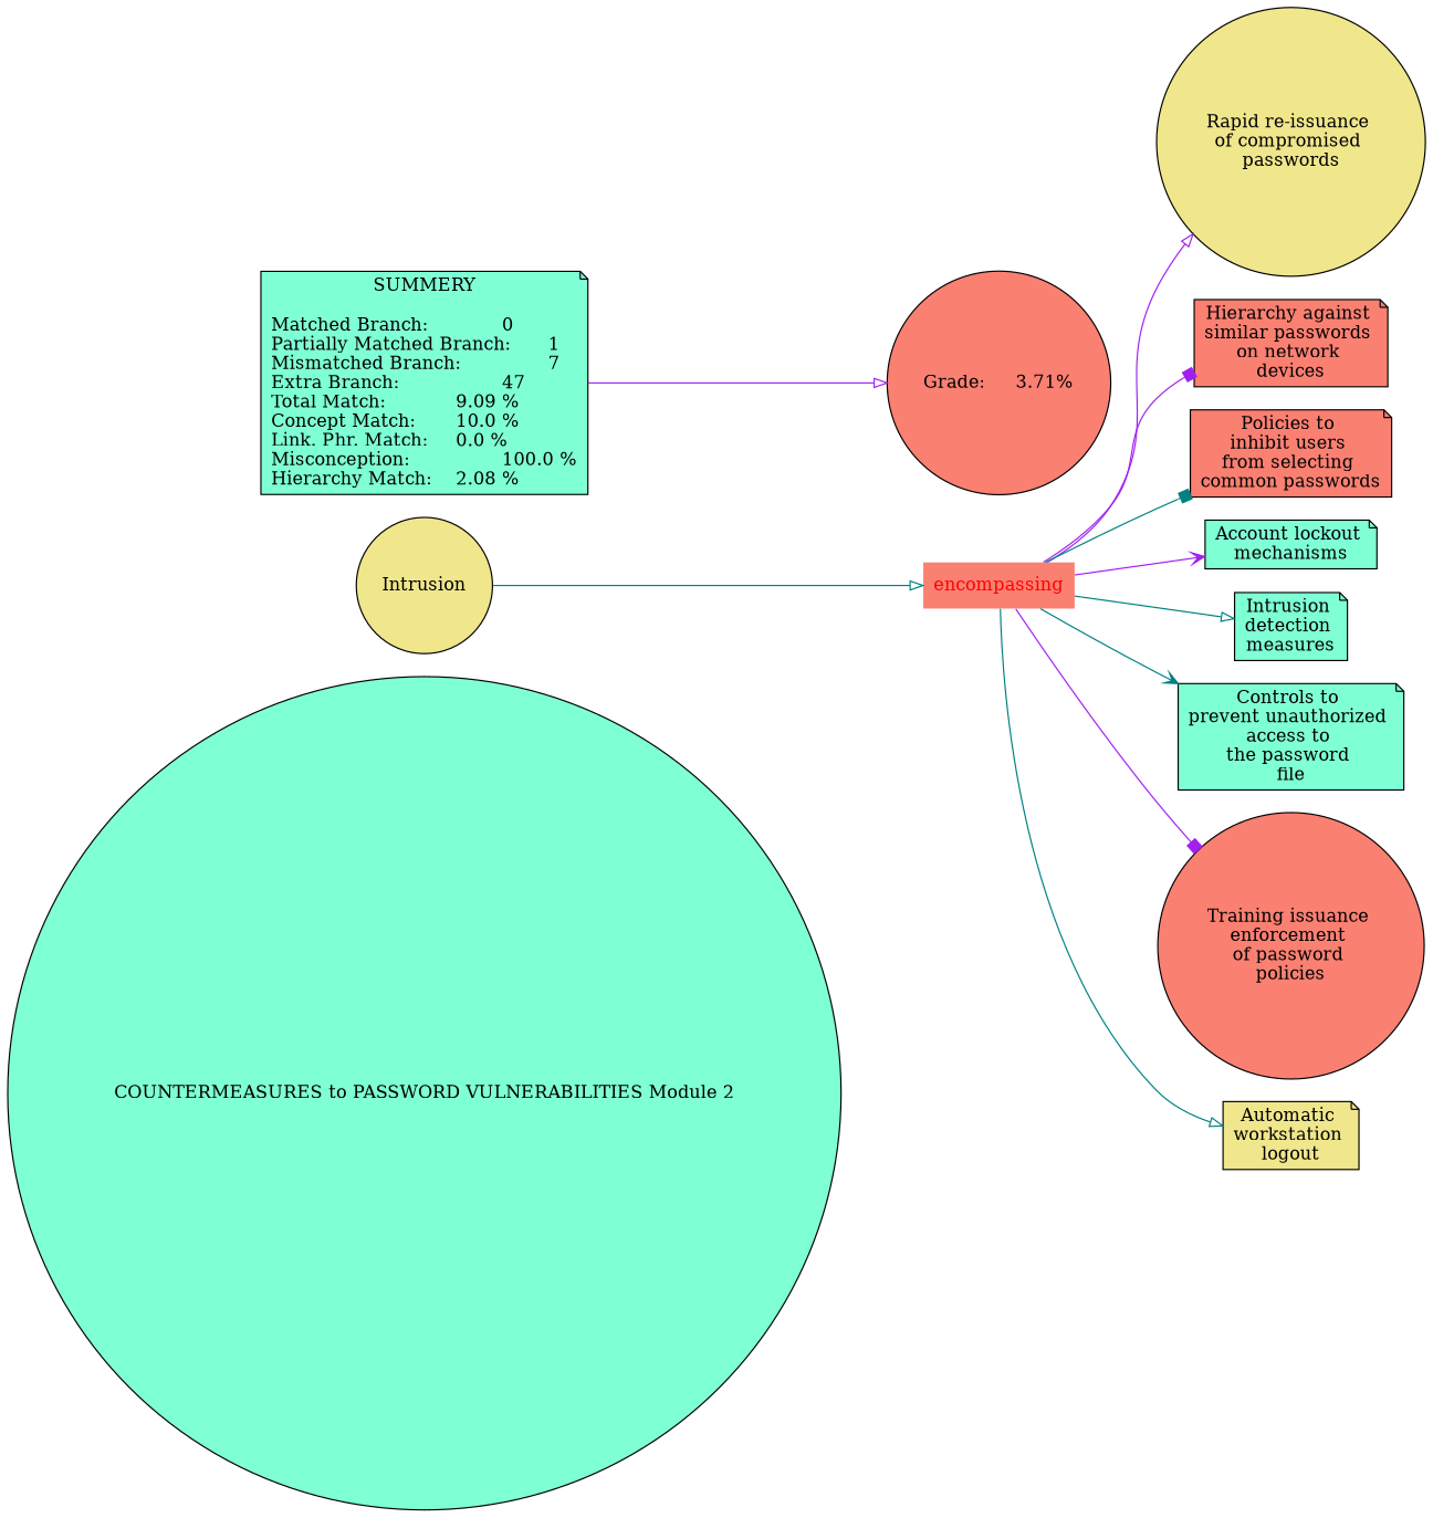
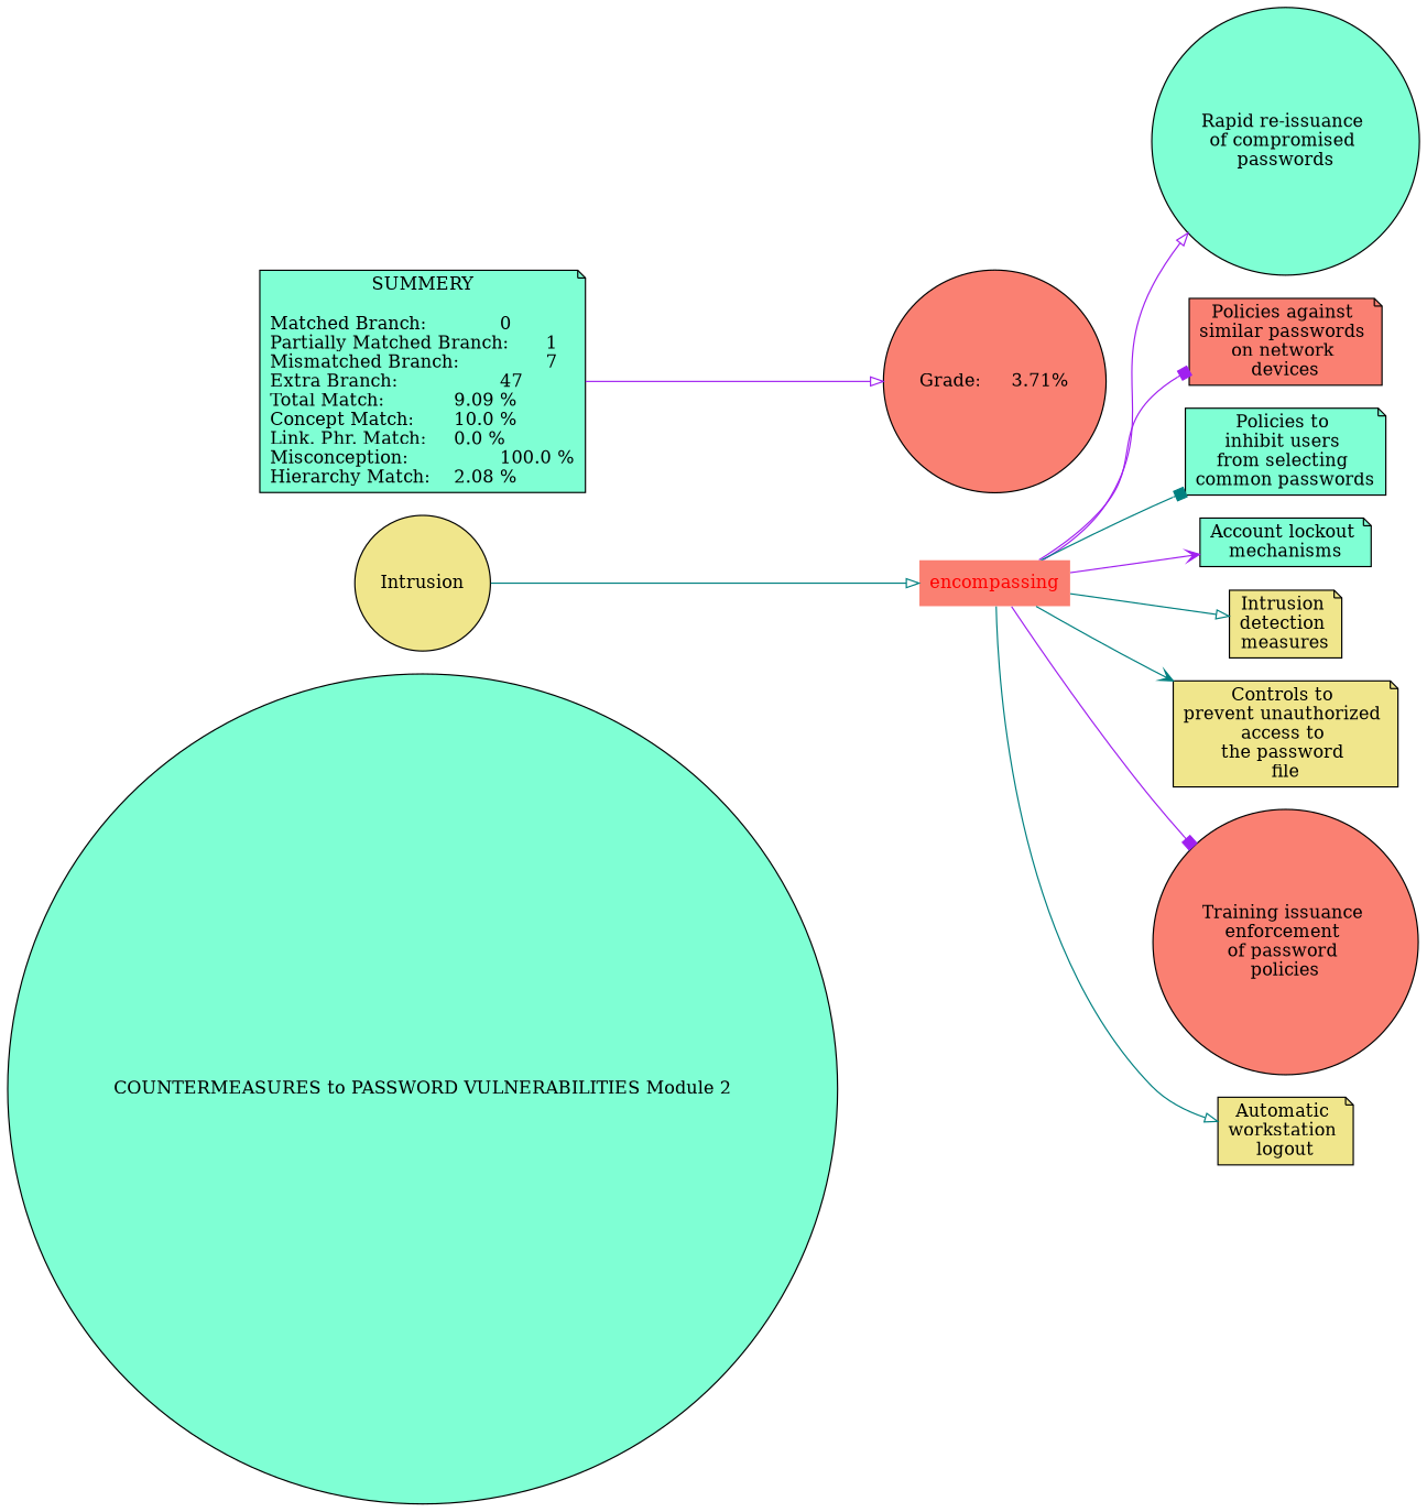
  digraph {
    rankdir=LR
    node [Gsplines=true fillcolor=aquamarine shape=note style=filled]
    edge [arrowhead=onormal color=purple constraint=true]
    n1 [label="COUNTERMEASURES to PASSWORD VULNERABILITIES Module 2" shape=circle]
    n2 [fillcolor=salmon fontcolor=red label=encompassing shape=none]
-   n3 [fillcolor=khaki label="Rapid re-issuance \nof compromised \npasswords" shape=circle]
-   n4 [fillcolor=salmon label="Hierarchy against \nsimilar passwords \non network \ndevices"]
-   n5 [fillcolor=salmon label="Policies to \ninhibit users \nfrom selecting \ncommon passwords\n"]
+   n3 [label="Rapid re-issuance \nof compromised \npasswords" shape=circle]
+   n4 [fillcolor=salmon label="Policies against \nsimilar passwords \non network \ndevices"]
+   n5 [label="Policies to \ninhibit users \nfrom selecting \ncommon passwords\n"]
    n6 [label="Account lockout \nmechanisms"]
-   n7 [label="Intrusion \ndetection \nmeasures"]
-   n8 [label="Controls to \nprevent unauthorized \naccess to \nthe password \nfile"]
+   n7 [fillcolor=khaki label="Intrusion \ndetection \nmeasures"]
+   n8 [fillcolor=khaki label="Controls to \nprevent unauthorized \naccess to \nthe password \nfile"]
    n9 [fillcolor=salmon label="Training issuance \nenforcement \nof password \npolicies" shape=circle]
    n10 [fillcolor=khaki label="Automatic \nworkstation \nlogout"]
    n11 [fillcolor=khaki label=Intrusion shape=circle]
    n12 [label="SUMMERY\n\nMatched Branch:		0\lPartially Matched Branch:	1\lMismatched Branch:		7\lExtra Branch:			47\lTotal Match:		9.09 %\lConcept Match:	10.0 %\lLink. Phr. Match:	0.0 %\lMisconception:		100.0 %\lHierarchy Match:	2.08 %\l"]
    n13 [fillcolor=salmon label="Grade:	3.71%" shape=circle]
    n2 -> n3
    n2 -> n4 [arrowhead=box]
    n2 -> n5 [arrowhead=box color=teal]
    n2 -> n6 [arrowhead=vee]
    n2 -> n7 [color=teal]
    n2 -> n8 [arrowhead=vee color=teal]
    n2 -> n9 [arrowhead=box]
    n2 -> n10 [color=teal]
    n11 -> n2 [color=teal]
    n12 -> n13
  }
